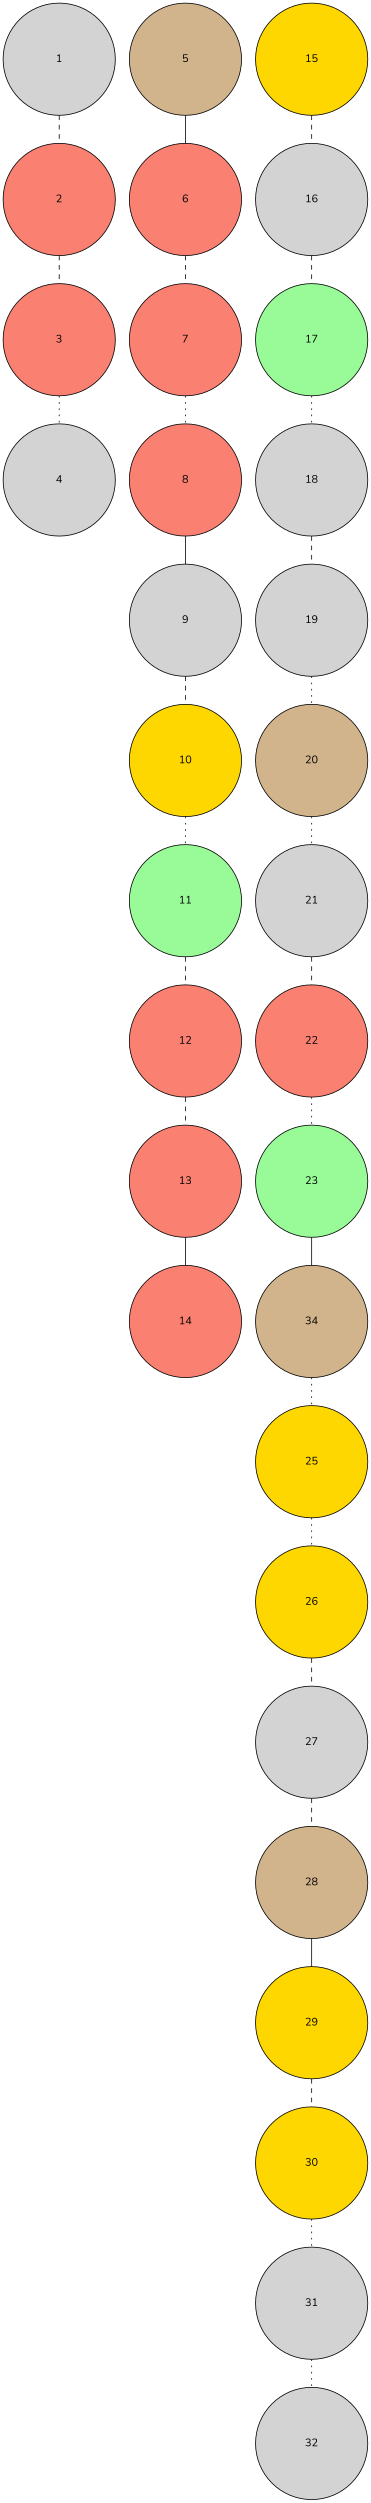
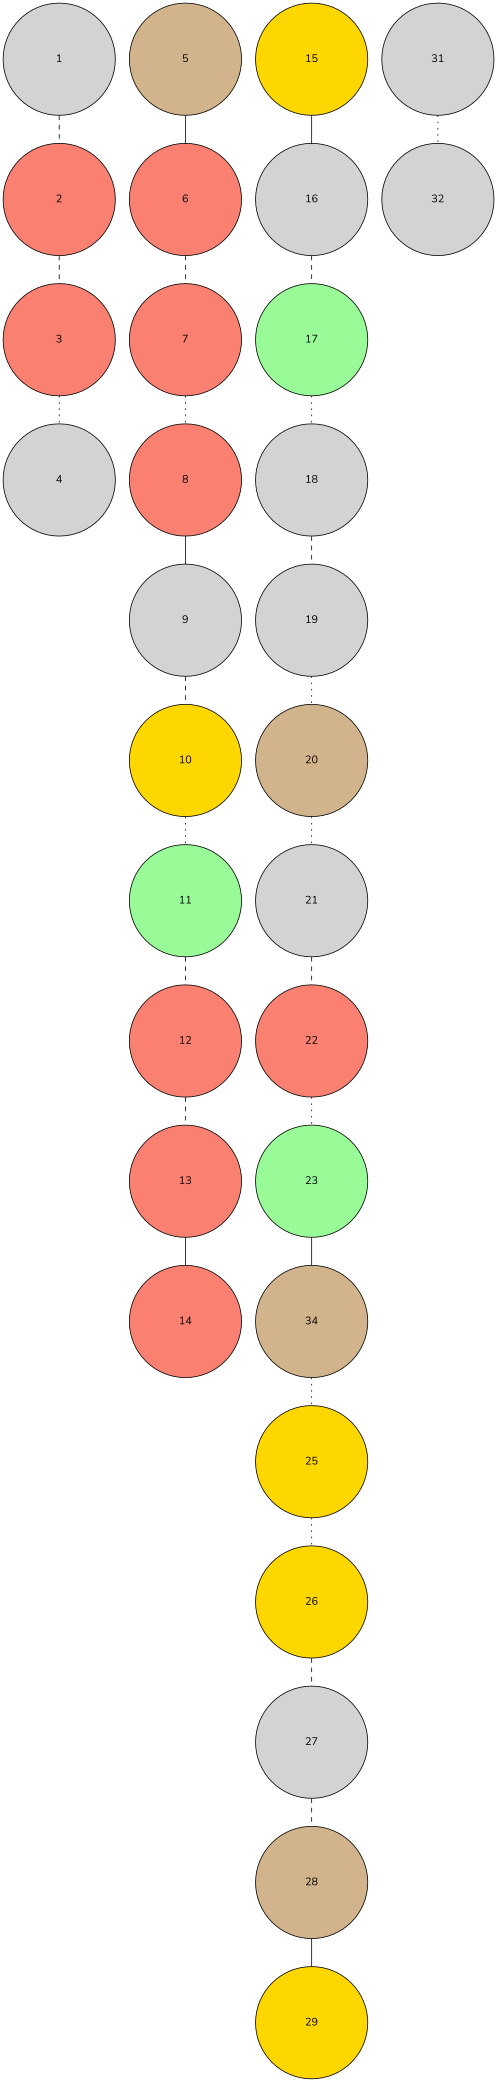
  graph {
    fontname=Nunito
    node [fillcolor=lightgrey fixedsize=true fontname=Nunito style=filled]
    edge [fontname=Nunito style=dashed]
    1 [height=2.0 width=2.0]
    2 [fillcolor=salmon height=2.0 width=2.0]
    3 [fillcolor=salmon height=2.0 width=2.0]
    4 [height=2.0 width=2.0]
    5 [fillcolor=tan height=2.0 width=2.0]
    6 [fillcolor=salmon height=2.0 width=2.0]
    7 [fillcolor=salmon height=2.0 width=2.0]
    8 [fillcolor=salmon height=2.0 width=2.0]
    9 [height=2.0 width=2.0]
    10 [fillcolor=gold height=2.0 width=2.0]
    11 [fillcolor=palegreen height=2.0 width=2.0]
    12 [fillcolor=salmon height=2.0 width=2.0]
    13 [fillcolor=salmon height=2.0 width=2.0]
    14 [fillcolor=salmon height=2.0 width=2.0]
    15 [fillcolor=gold height=2.0 width=2.0]
    16 [height=2.0 width=2.0]
    17 [fillcolor=palegreen height=2.0 width=2.0]
    18 [height=2.0 width=2.0]
    19 [height=2.0 width=2.0]
    20 [fillcolor=tan height=2.0 width=2.0]
    21 [height=2.0 width=2.0]
    22 [fillcolor=salmon height=2.0 width=2.0]
    23 [fillcolor=palegreen height=2.0 width=2.0]
    n24 [fillcolor=tan height=2.0 label=34 width=2.0]
    25 [fillcolor=gold height=2.0 width=2.0]
    26 [fillcolor=gold height=2.0 width=2.0]
    27 [height=2.0 width=2.0]
    28 [fillcolor=tan height=2.0 width=2.0]
    29 [fillcolor=gold height=2.0 width=2.0]
-   30 [fillcolor=gold height=2.0 width=2.0]
    31 [height=2.0 width=2.0]
    32 [height=2.0 width=2.0]
    1 -- 2
    2 -- 3
    3 -- 4 [style=dotted]
    5 -- 6 [style=solid]
    6 -- 7
    7 -- 8 [style=dotted]
    8 -- 9 [style=solid]
    9 -- 10
    10 -- 11 [style=dotted]
    11 -- 12
    12 -- 13
    13 -- 14 [style=solid]
-   15 -- 16
+   15 -- 16 [style=solid]
    16 -- 17
    17 -- 18 [style=dotted]
    18 -- 19
    19 -- 20 [style=dotted]
    20 -- 21 [style=dotted]
    21 -- 22
    22 -- 23 [style=dotted]
    23 -- n24 [style=solid]
    n24 -- 25 [style=dotted]
    25 -- 26 [style=dotted]
    26 -- 27
    27 -- 28
    28 -- 29 [style=solid]
-   29 -- 30
-   30 -- 31 [style=dotted]
    31 -- 32 [style=dotted]
  }
